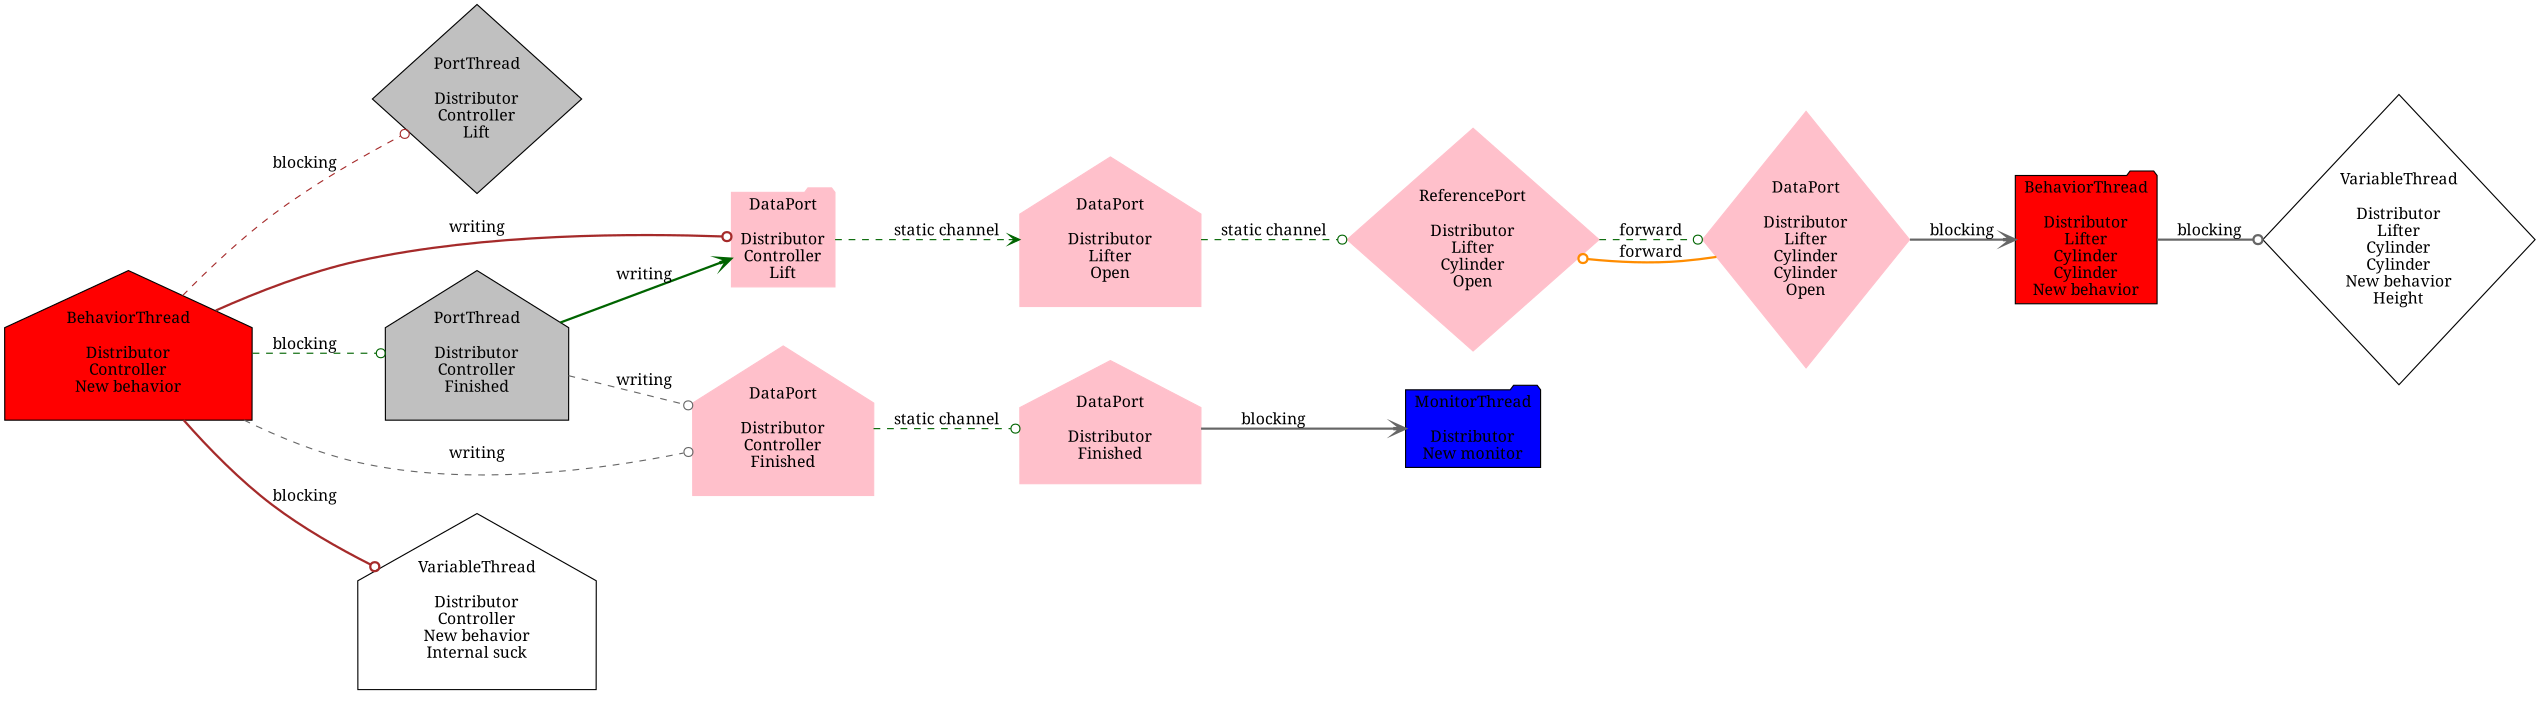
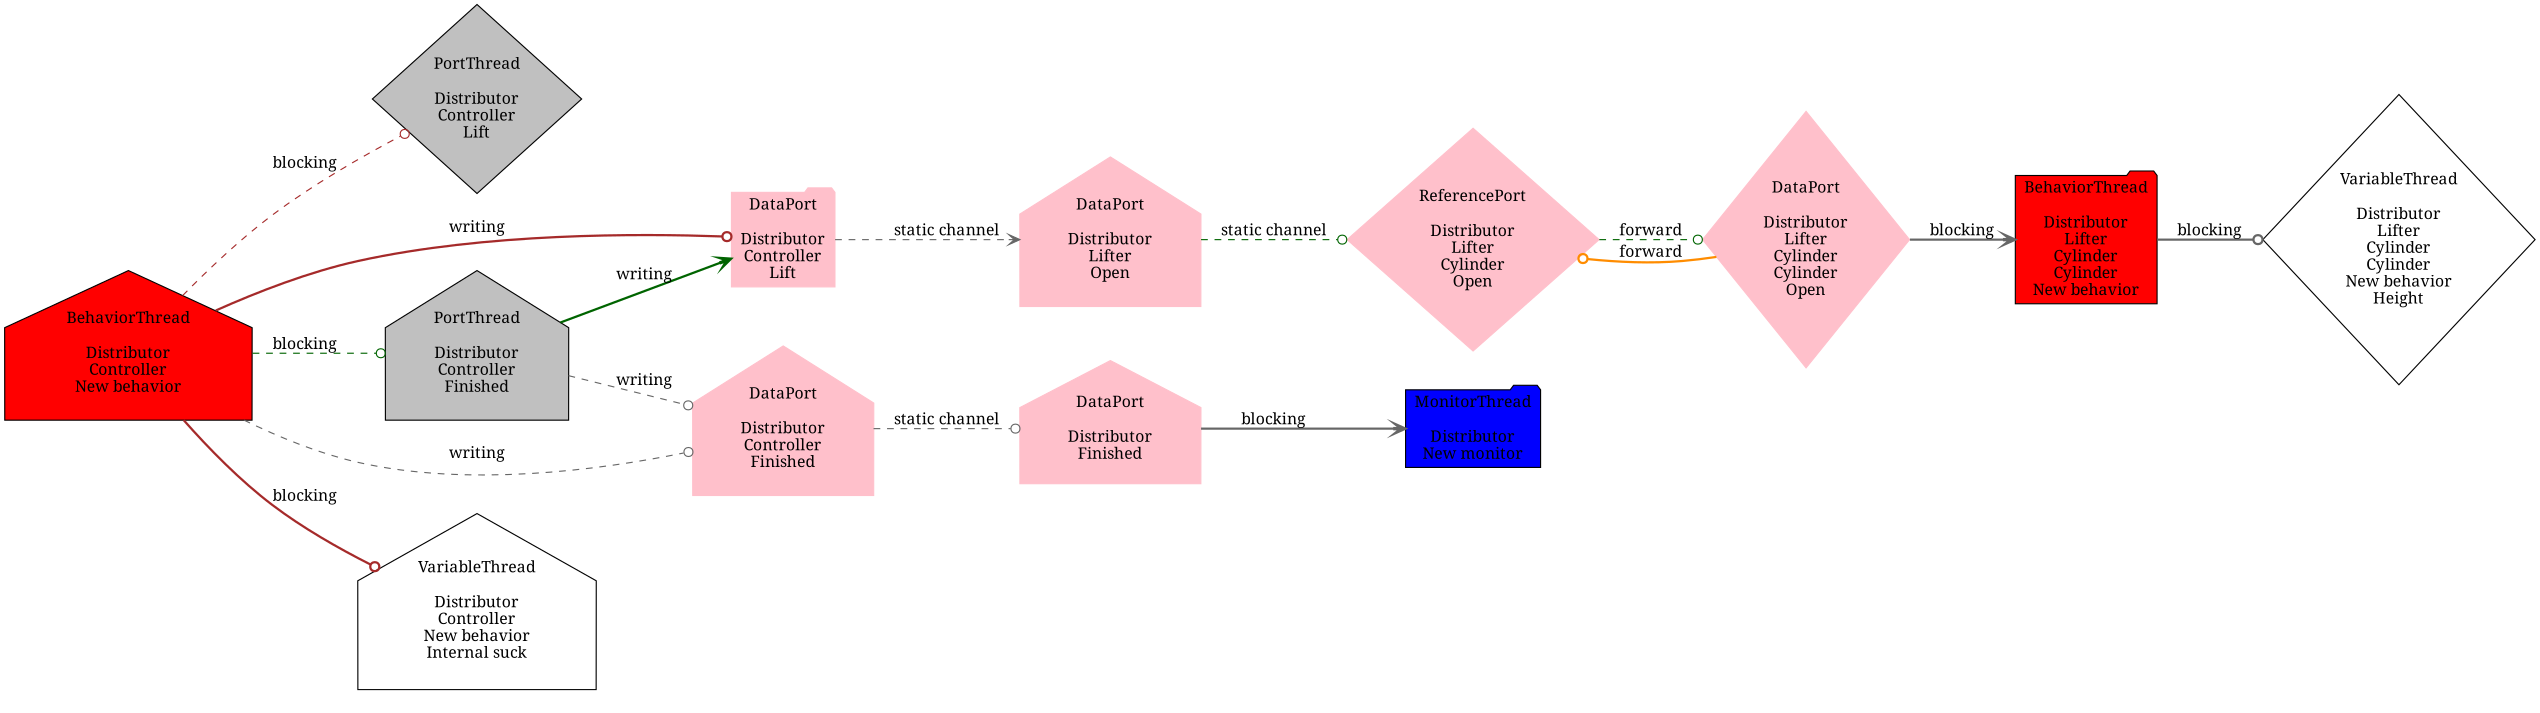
  digraph {
    fontname="Noto Serif"
    rankdir=LR
    node [fontname="Noto Serif" shape=house style=filled]
    edge [arrowhead=odot color=gray40 fontname="Noto Serif" style=dashed]
    n1 [fillcolor=blue label="MonitorThread\n\nDistributor\nNew monitor" shape=folder]
    n2 [fillcolor=white label="VariableThread\n\nDistributor\nLifter\nCylinder\nCylinder\nNew behavior\nHeight" shape=diamond]
    n3 [fillcolor=red label="BehaviorThread\n\nDistributor\nLifter\nCylinder\nCylinder\nNew behavior" shape=folder]
    n4 [fillcolor=gray label="PortThread\n\nDistributor\nController\nLift" shape=diamond]
    n5 [color=pink label="DataPort\n\nDistributor\nController\nLift" shape=folder]
    n6 [color=pink label="DataPort\n\nDistributor\nLifter\nOpen"]
    n7 [fillcolor=gray label="PortThread\n\nDistributor\nController\nFinished"]
    n8 [color=pink label="DataPort\n\nDistributor\nController\nFinished"]
    n9 [color=pink label="DataPort\n\nDistributor\nFinished"]
    n10 [fillcolor=white label="VariableThread\n\nDistributor\nController\nNew behavior\nInternal suck"]
    n11 [fillcolor=red label="BehaviorThread\n\nDistributor\nController\nNew behavior"]
    n12 [color=pink label="ReferencePort\n\nDistributor\nLifter\nCylinder\nOpen" shape=diamond]
    n13 [color=pink label="DataPort\n\nDistributor\nLifter\nCylinder\nCylinder\nOpen" shape=diamond]
    n3 -> n2 [label=blocking style=bold]
-   n5 -> n6 [arrowhead=vee color=darkgreen label="static channel"]
+   n5 -> n6 [arrowhead=vee label="static channel"]
    n6 -> n12 [color=darkgreen label="static channel"]
    n7 -> n5 [arrowhead=vee color=darkgreen label=writing style=bold]
    n7 -> n8 [label=writing]
-   n8 -> n9 [color=darkgreen label="static channel"]
+   n8 -> n9 [label="static channel"]
    n9 -> n1 [arrowhead=vee label=blocking style=bold]
    n11 -> n4 [color=brown label=blocking]
    n11 -> n5 [color=brown label=writing style=bold]
    n11 -> n7 [color=darkgreen label=blocking]
    n11 -> n8 [label=writing]
    n11 -> n10 [color=brown label=blocking style=bold]
    n12 -> n13 [color=darkgreen label=forward]
    n13 -> n3 [arrowhead=vee label=blocking style=bold]
    n13 -> n12 [color=darkorange label=forward style=bold]
  }
